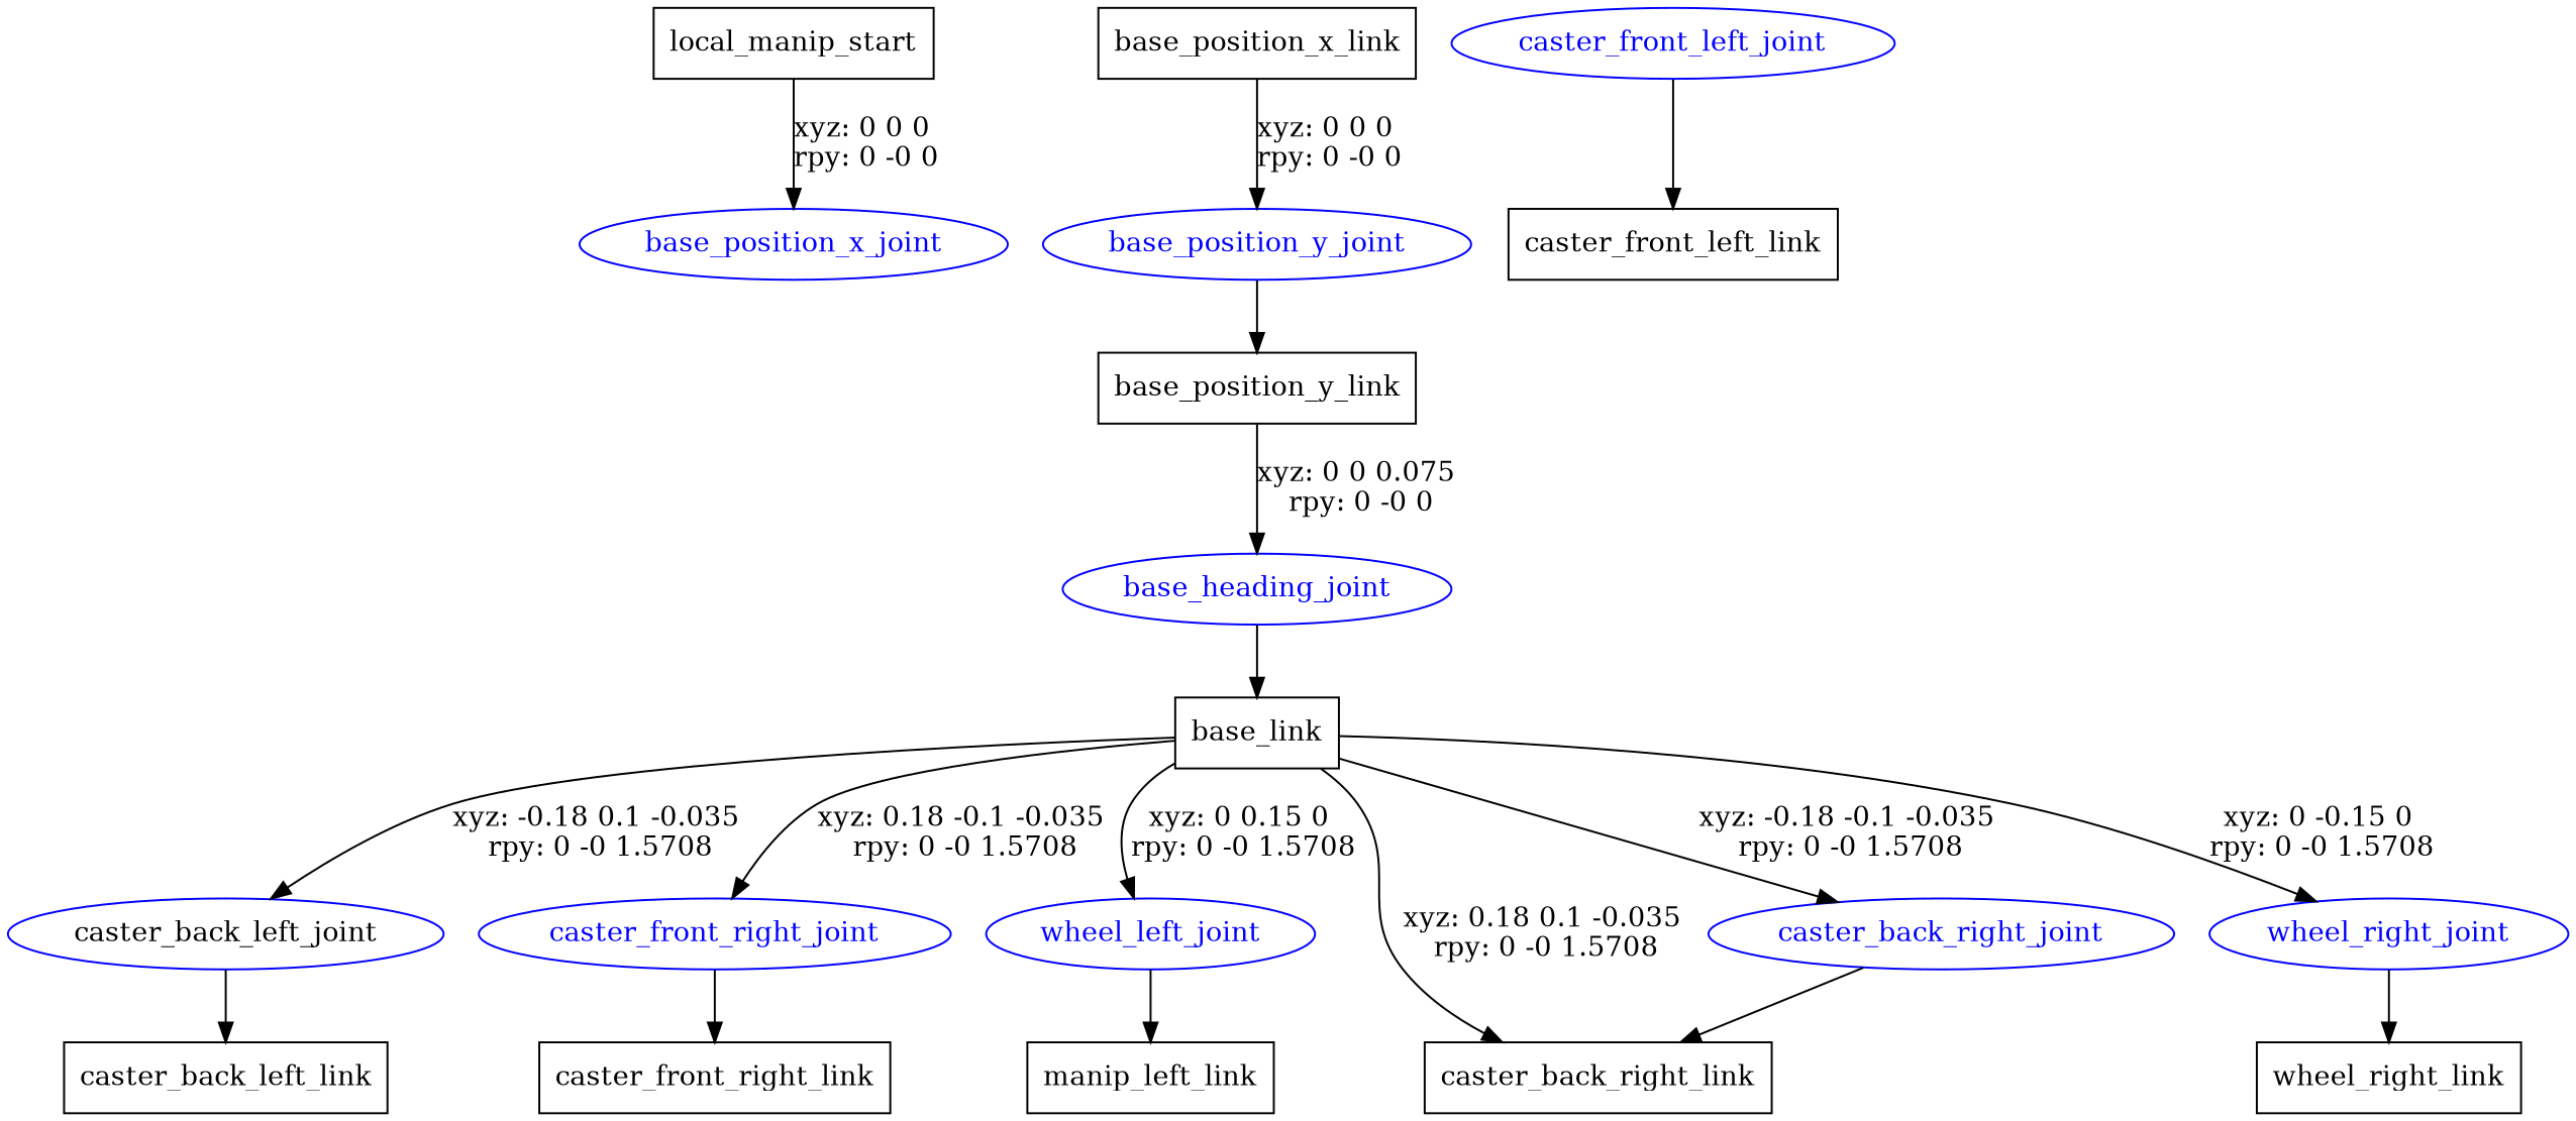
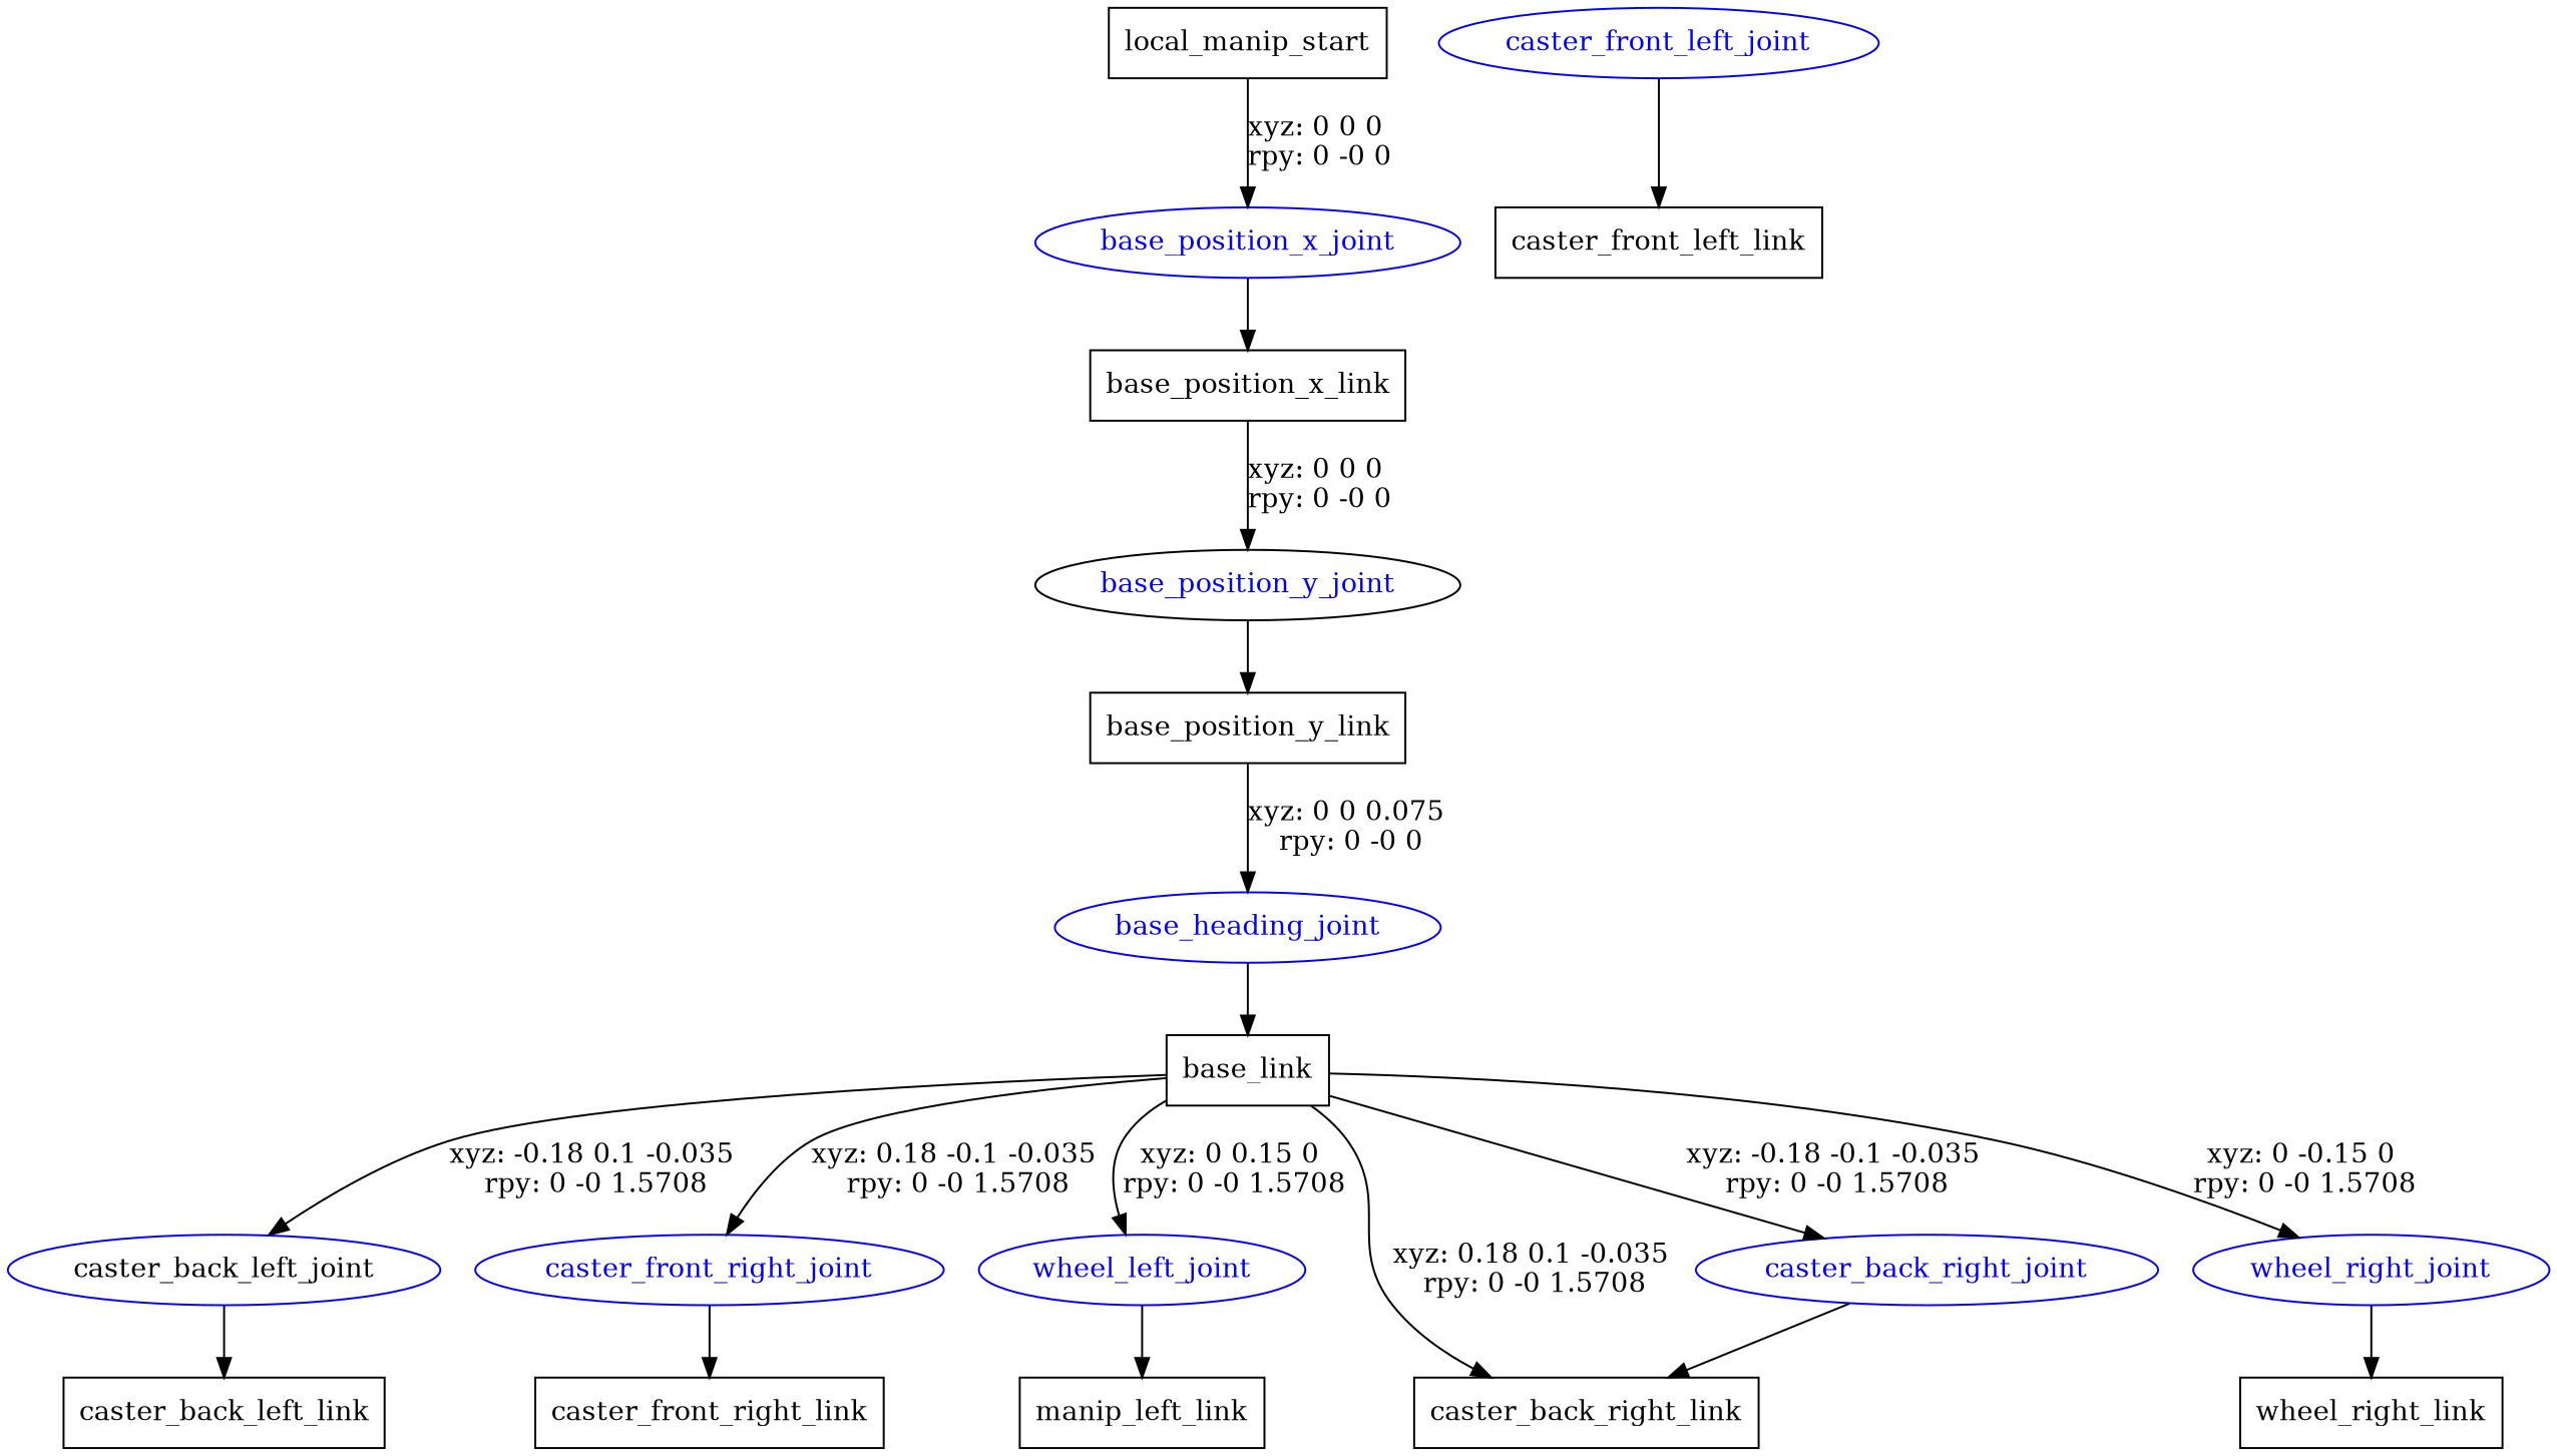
  digraph {
    node [shape=box]
    n1 [label=local_manip_start]
    base_position_x_joint [color=blue fontcolor=blue shape=ellipse]
    n3 [label=base_position_x_link]
-   base_position_y_joint [color=blue fontcolor=blue shape=ellipse]
+   base_position_y_joint [color=black fontcolor=blue shape=ellipse]
    n5 [label=base_position_y_link]
    base_heading_joint [color=blue fontcolor=blue shape=ellipse]
    n7 [label=base_link]
    caster_back_left_joint [color=blue fontcolor=black shape=ellipse]
    caster_back_right_joint [color=blue fontcolor=blue shape=ellipse]
    caster_front_right_joint [color=blue fontcolor=blue shape=ellipse]
    wheel_left_joint [color=blue fontcolor=blue shape=ellipse]
    wheel_right_joint [color=blue fontcolor=blue shape=ellipse]
    n13 [label=caster_back_right_link]
    n14 [label=caster_back_left_link]
    caster_front_left_joint [color=blue fontcolor=blue shape=ellipse]
    n16 [label=caster_front_left_link]
    n17 [label=caster_front_right_link]
    n18 [label=manip_left_link]
    n19 [label=wheel_right_link]
    n1 -> base_position_x_joint [label="xyz: 0 0 0 \nrpy: 0 -0 0"]
+   base_position_x_joint -> n3
    n3 -> base_position_y_joint [label="xyz: 0 0 0 \nrpy: 0 -0 0"]
    base_position_y_joint -> n5
    n5 -> base_heading_joint [label="xyz: 0 0 0.075 \nrpy: 0 -0 0"]
    base_heading_joint -> n7
    n7 -> caster_back_left_joint [label="xyz: -0.18 0.1 -0.035 \nrpy: 0 -0 1.5708"]
    n7 -> caster_back_right_joint [label="xyz: -0.18 -0.1 -0.035 \nrpy: 0 -0 1.5708"]
    n7 -> caster_front_right_joint [label="xyz: 0.18 -0.1 -0.035 \nrpy: 0 -0 1.5708"]
    n7 -> wheel_left_joint [label="xyz: 0 0.15 0 \nrpy: 0 -0 1.5708"]
    n7 -> wheel_right_joint [label="xyz: 0 -0.15 0 \nrpy: 0 -0 1.5708"]
    n7 -> n13 [label="xyz: 0.18 0.1 -0.035 \nrpy: 0 -0 1.5708"]
    caster_back_left_joint -> n14
    caster_back_right_joint -> n13
    caster_front_right_joint -> n17
    wheel_left_joint -> n18
    wheel_right_joint -> n19
    caster_front_left_joint -> n16
  }
